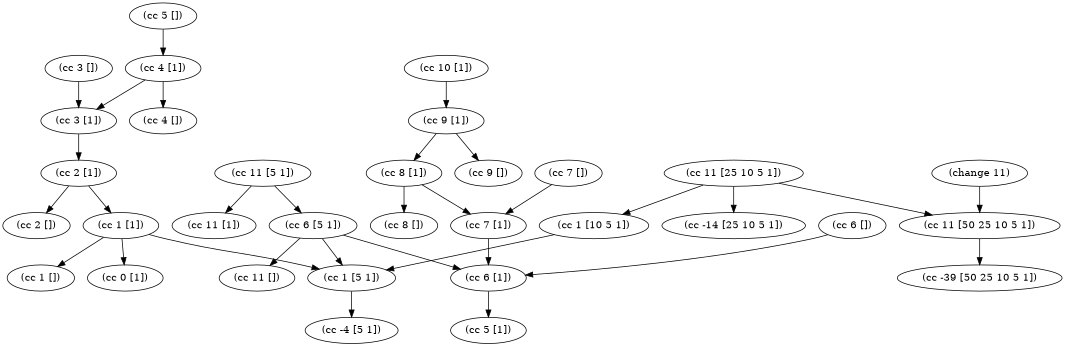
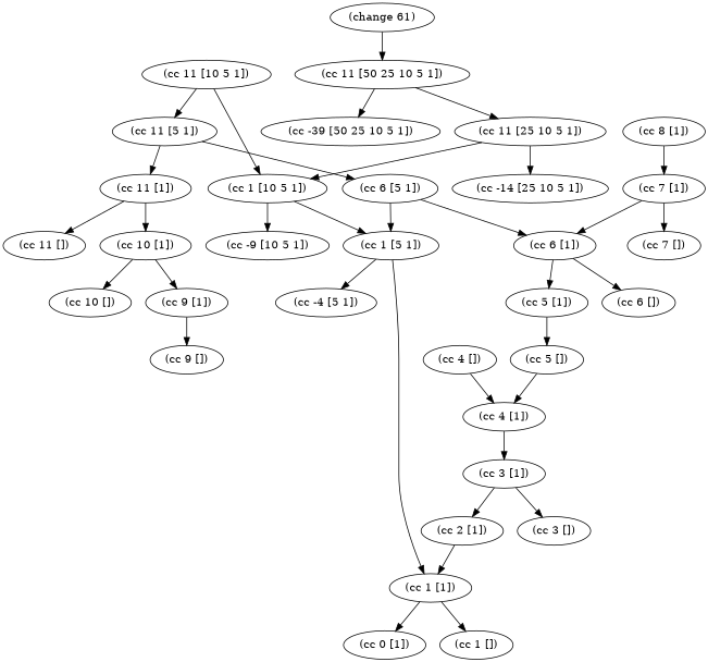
  digraph {
    "(cc 1 [10 5 1])"
+   "(cc -9 [10 5 1])"
    "(cc 1 [5 1])"
    "(cc 1 [1])"
    "(cc -4 [5 1])"
    "(cc 0 [1])"
    "(cc 1 [])"
    "(cc 10 [1])"
+   "(cc 10 [])"
    "(cc 9 [1])"
    "(cc 8 [1])"
    "(cc 9 [])"
    "(cc 7 [1])"
-   "(cc 8 [])"
+   "(cc 11 [10 5 1])"
    "(cc 11 [5 1])"
    "(cc 11 [1])"
    "(cc 6 [5 1])"
    "(cc 11 [])"
    "(cc 6 [1])"
    "(cc 11 [25 10 5 1])"
    "(cc -14 [25 10 5 1])"
    "(cc 5 [1])"
    "(cc 6 [])"
    "(cc 11 [50 25 10 5 1])"
    "(cc -39 [50 25 10 5 1])"
    "(cc 2 [1])"
-   "(cc 2 [])"
    "(cc 3 [1])"
    "(cc 3 [])"
    "(cc 4 [1])"
    "(cc 4 [])"
    "(cc 5 [])"
    "(cc 7 [])"
-   "(change 11)"
+   "(change 11)" [label="(change 61)"]
+   "(cc 1 [10 5 1])" -> "(cc -9 [10 5 1])"
    "(cc 1 [10 5 1])" -> "(cc 1 [5 1])"
-   "(cc 1 [1])" -> "(cc 1 [5 1])"
+   "(cc 1 [5 1])" -> "(cc 1 [1])"
    "(cc 1 [5 1])" -> "(cc -4 [5 1])"
    "(cc 1 [1])" -> "(cc 0 [1])"
    "(cc 1 [1])" -> "(cc 1 [])"
+   "(cc 10 [1])" -> "(cc 10 [])"
    "(cc 10 [1])" -> "(cc 9 [1])"
-   "(cc 9 [1])" -> "(cc 8 [1])"
    "(cc 9 [1])" -> "(cc 9 [])"
    "(cc 8 [1])" -> "(cc 7 [1])"
-   "(cc 8 [1])" -> "(cc 8 [])"
    "(cc 7 [1])" -> "(cc 6 [1])"
-   "(cc 7 [])" -> "(cc 7 [1])"
+   "(cc 7 [1])" -> "(cc 7 [])"
+   "(cc 11 [10 5 1])" -> "(cc 1 [10 5 1])"
+   "(cc 11 [10 5 1])" -> "(cc 11 [5 1])"
    "(cc 11 [5 1])" -> "(cc 11 [1])"
    "(cc 11 [5 1])" -> "(cc 6 [5 1])"
-   "(cc 6 [5 1])" -> "(cc 11 [])"
+   "(cc 11 [1])" -> "(cc 10 [1])"
+   "(cc 11 [1])" -> "(cc 11 [])"
    "(cc 6 [5 1])" -> "(cc 1 [5 1])"
    "(cc 6 [5 1])" -> "(cc 6 [1])"
    "(cc 6 [1])" -> "(cc 5 [1])"
-   "(cc 6 [])" -> "(cc 6 [1])"
+   "(cc 6 [1])" -> "(cc 6 [])"
    "(cc 11 [25 10 5 1])" -> "(cc 1 [10 5 1])"
    "(cc 11 [25 10 5 1])" -> "(cc -14 [25 10 5 1])"
-   "(cc 11 [25 10 5 1])" -> "(cc 11 [50 25 10 5 1])"
+   "(cc 5 [1])" -> "(cc 5 [])"
+   "(cc 11 [50 25 10 5 1])" -> "(cc 11 [25 10 5 1])"
    "(cc 11 [50 25 10 5 1])" -> "(cc -39 [50 25 10 5 1])"
    "(cc 2 [1])" -> "(cc 1 [1])"
-   "(cc 2 [1])" -> "(cc 2 [])"
    "(cc 3 [1])" -> "(cc 2 [1])"
-   "(cc 3 [])" -> "(cc 3 [1])"
+   "(cc 3 [1])" -> "(cc 3 [])"
    "(cc 4 [1])" -> "(cc 3 [1])"
-   "(cc 4 [1])" -> "(cc 4 [])"
+   "(cc 4 [])" -> "(cc 4 [1])"
    "(cc 5 [])" -> "(cc 4 [1])"
    "(change 11)" -> "(cc 11 [50 25 10 5 1])"
  }
